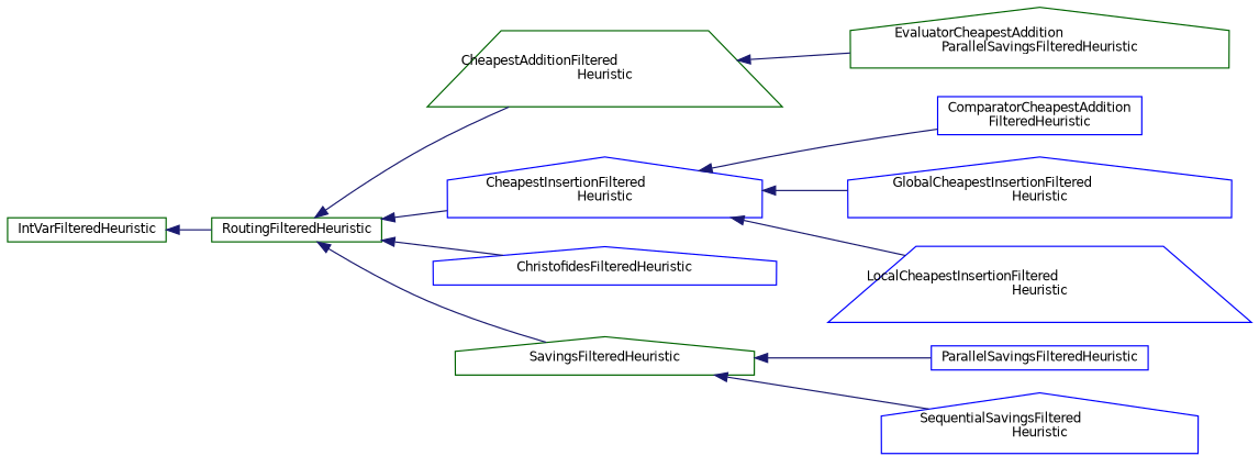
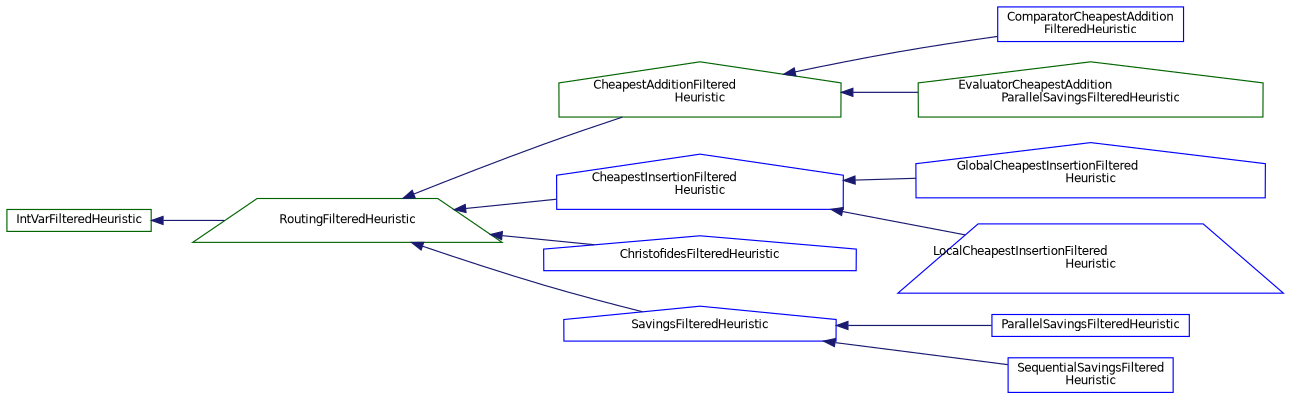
  digraph {
    rankdir=LR
    node [color=blue fillcolor=white fontname=Helvetica fontsize=10 shape=house style=filled]
    edge [color=midnightblue dir=back fontname=Helvetica fontsize=10 labelfontname=Helvetica labelfontsize=10 style=solid]
    n1 [color=darkgreen height=0.2 label=IntVarFilteredHeuristic shape=box width=0.4]
-   n2 [color=darkgreen height=0.2 label=RoutingFilteredHeuristic shape=box width=0.4]
-   n3 [color=darkgreen height=0.2 label="CheapestAdditionFiltered\lHeuristic" shape=trapezium width=0.4]
+   n2 [color=darkgreen height=0.2 label=RoutingFilteredHeuristic shape=trapezium width=0.4]
+   n3 [color=darkgreen height=0.2 label="CheapestAdditionFiltered\lHeuristic" width=0.4]
    n4 [height=0.2 label="CheapestInsertionFiltered\lHeuristic" width=0.4]
    n5 [height=0.2 label=ChristofidesFilteredHeuristic width=0.4]
-   n6 [color=darkgreen height=0.2 label=SavingsFilteredHeuristic width=0.4]
+   n6 [height=0.2 label=SavingsFilteredHeuristic width=0.4]
    n7 [height=0.2 label="ComparatorCheapestAddition\lFilteredHeuristic" shape=box width=0.4]
    n8 [color=darkgreen height=0.2 label="EvaluatorCheapestAddition\lParallelSavingsFilteredHeuristic" width=0.4]
    n9 [height=0.2 label="GlobalCheapestInsertionFiltered\lHeuristic" width=0.4]
    n10 [height=0.2 label="LocalCheapestInsertionFiltered\lHeuristic" shape=trapezium width=0.4]
    n11 [height=0.2 label=ParallelSavingsFilteredHeuristic shape=box width=0.4]
-   n12 [height=0.2 label="SequentialSavingsFiltered\lHeuristic" width=0.4]
+   n12 [height=0.2 label="SequentialSavingsFiltered\lHeuristic" shape=box width=0.4]
    n1 -> n2
    n2 -> n3
    n2 -> n4
    n2 -> n5
    n2 -> n6
-   n4 -> n7
+   n3 -> n7
    n3 -> n8
    n4 -> n9
    n4 -> n10
    n6 -> n11
    n6 -> n12
  }
